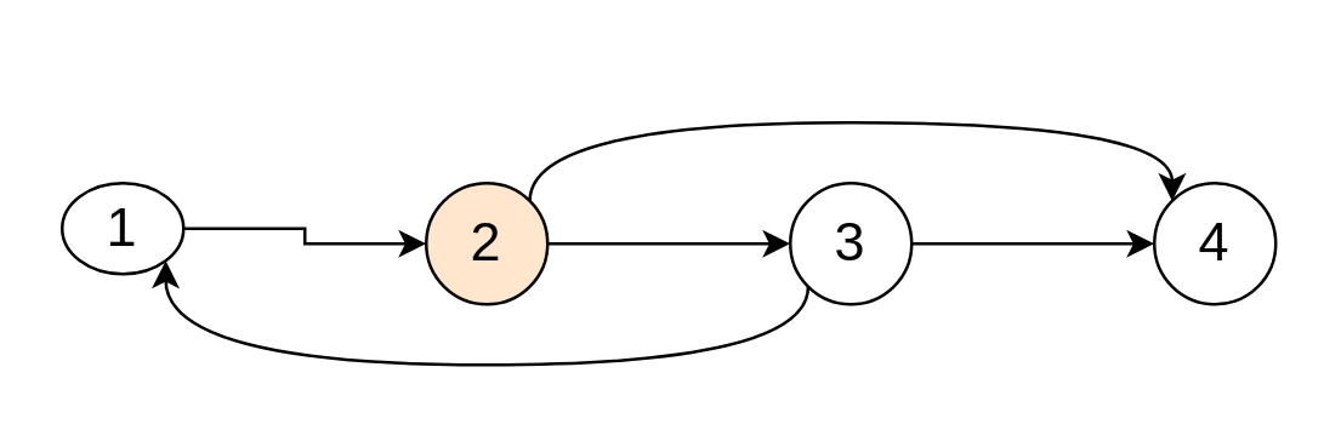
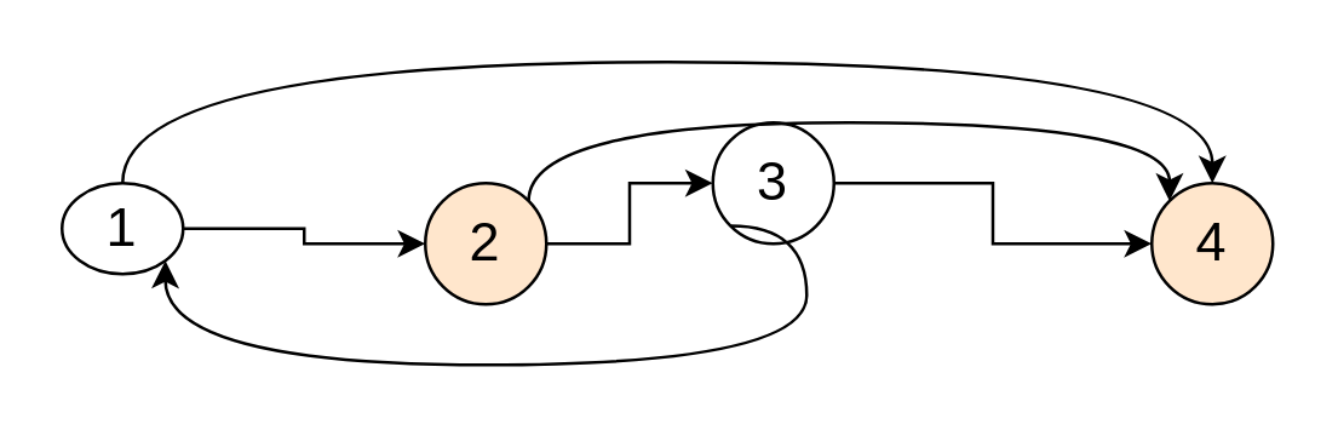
  <mxCell id="0" />
  <mxCell id="1" parent="0" />
  <mxCell id="2" value="" style="edgeStyle=orthogonalEdgeStyle;rounded=0;orthogonalLoop=1;jettySize=auto;html=1;fontSize=18;" edge="1" parent="1" source="3" target="5"><mxGeometry relative="1" as="geometry" /></mxCell>
  <mxCell id="3" value="1" style="ellipse;whiteSpace=wrap;html=1;aspect=fixed;fontSize=18;" vertex="1" parent="1"><mxGeometry x="20" y="60" width="40" height="30" as="geometry" /></mxCell>
  <mxCell id="4" value="" style="edgeStyle=orthogonalEdgeStyle;rounded=0;orthogonalLoop=1;jettySize=auto;html=1;fontSize=18;" edge="1" parent="1" source="5" target="7"><mxGeometry relative="1" as="geometry" /></mxCell>
  <mxCell id="5" value="2" style="ellipse;whiteSpace=wrap;html=1;aspect=fixed;fontSize=18;fillColor=#ffe6cc;" vertex="1" parent="1"><mxGeometry x="140" y="60" width="40" height="40" as="geometry" /></mxCell>
  <mxCell id="6" value="" style="edgeStyle=orthogonalEdgeStyle;rounded=0;orthogonalLoop=1;jettySize=auto;html=1;fontSize=18;" edge="1" parent="1" source="7" target="8"><mxGeometry relative="1" as="geometry" /></mxCell>
- <mxCell id="7" value="3" style="ellipse;whiteSpace=wrap;html=1;aspect=fixed;fontSize=18;" vertex="1" parent="1"><mxGeometry x="260" y="60" width="40" height="40" as="geometry" /></mxCell>
- <mxCell id="8" value="4" style="ellipse;whiteSpace=wrap;html=1;aspect=fixed;fontSize=18;" vertex="1" parent="1"><mxGeometry x="380" y="60" width="40" height="40" as="geometry" /></mxCell>
+ <mxCell id="7" value="3" style="ellipse;whiteSpace=wrap;html=1;aspect=fixed;fontSize=18;" vertex="1" parent="1"><mxGeometry x="235" y="40" width="40" height="40" as="geometry" /></mxCell>
+ <mxCell id="8" value="4" style="ellipse;whiteSpace=wrap;html=1;aspect=fixed;fontSize=18;fillColor=#ffe6cc;" vertex="1" parent="1"><mxGeometry x="380" y="60" width="40" height="40" as="geometry" /></mxCell>
  <mxCell id="9" value="" style="endArrow=classic;html=1;fontSize=18;exitX=1;exitY=0;exitDx=0;exitDy=0;entryX=0;entryY=0;entryDx=0;entryDy=0;edgeStyle=orthogonalEdgeStyle;curved=1;" edge="1" parent="1" source="5" target="8"><mxGeometry width="50" height="50" relative="1" as="geometry"><mxPoint x="310" y="180" as="sourcePoint" /><mxPoint x="360" y="130" as="targetPoint" /><Array as="points"><mxPoint x="174" y="40" /><mxPoint x="386" y="40" /></Array></mxGeometry></mxCell>
  <mxCell id="10" value="" style="endArrow=classic;html=1;fontSize=18;exitX=0;exitY=1;exitDx=0;exitDy=0;entryX=1;entryY=1;entryDx=0;entryDy=0;edgeStyle=orthogonalEdgeStyle;curved=1;" edge="1" parent="1" source="7" target="3"><mxGeometry width="50" height="50" relative="1" as="geometry"><mxPoint x="230" y="210" as="sourcePoint" /><mxPoint x="280" y="160" as="targetPoint" /><Array as="points"><mxPoint x="266" y="120" /><mxPoint x="54" y="120" /></Array></mxGeometry></mxCell>
+ <mxCell id="11" value="" style="endArrow=classic;html=1;fontSize=18;exitX=0.5;exitY=0;exitDx=0;exitDy=0;entryX=0.5;entryY=0;entryDx=0;entryDy=0;edgeStyle=orthogonalEdgeStyle;curved=1;" edge="1" parent="1" source="3" target="8"><mxGeometry width="50" height="50" relative="1" as="geometry"><mxPoint x="180" y="0" as="sourcePoint" /><mxPoint x="230" y="-50" as="targetPoint" /><Array as="points"><mxPoint x="40" y="20" /><mxPoint x="400" y="20" /></Array></mxGeometry></mxCell>
